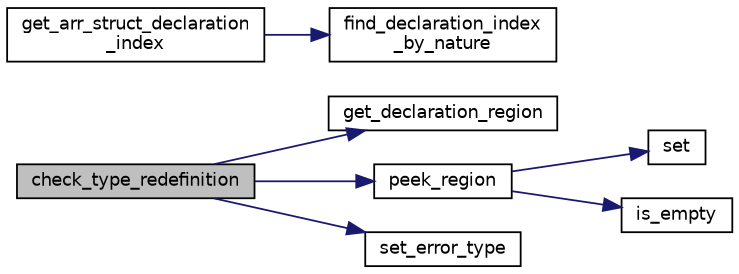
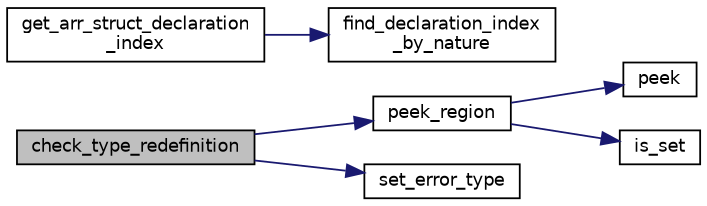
  digraph {
    fontname="DejaVu Sans"
    rankdir=LR
    node [color=black fillcolor=white fontname="DejaVu Sans" fontsize=10 shape=record style=filled]
    edge [color=midnightblue fontname="DejaVu Sans" fontsize=10 labelfontname=Helvetica labelfontsize=10 style=solid]
    n1 [fillcolor=grey75 fontcolor=black height=0.2 label=check_type_redefinition width=0.4]
-   n2 [height=0.2 label=get_declaration_region width=0.4]
    n3 [height=0.2 label=peek_region width=0.4]
    n4 [height=0.2 label=set_error_type width=0.4]
    n5 [height=0.2 label="get_arr_struct_declaration\l_index" width=0.4]
    n6 [height=0.2 label="find_declaration_index\l_by_nature" width=0.4]
-   n7 [height=0.2 label=set width=0.4]
-   n8 [height=0.2 label=is_empty width=0.4]
-   n1 -> n2
+   n7 [height=0.2 label=peek width=0.4]
+   n8 [height=0.2 label=is_set width=0.4]
    n1 -> n3
    n1 -> n4
    n3 -> n7
    n3 -> n8
    n5 -> n6
  }
